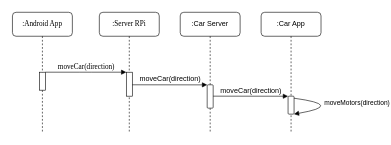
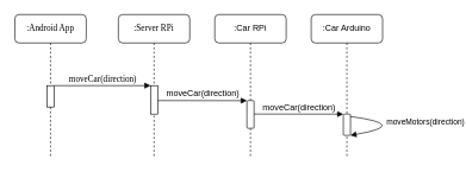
  <mxCell id="0" />
  <mxCell id="1" parent="0" />
  <mxCell id="2" value=":Server RPi" style="shape=umlLifeline;perimeter=lifelinePerimeter;whiteSpace=wrap;html=1;container=1;collapsible=0;recursiveResize=0;outlineConnect=0;rounded=1;shadow=0;comic=0;labelBackgroundColor=none;strokeColor=#000000;strokeWidth=1;fillColor=#FFFFFF;fontFamily=Verdana;fontSize=12;fontColor=#000000;align=center;" parent="1" vertex="1"><mxGeometry x="165" y="20" width="100" height="200" as="geometry" /></mxCell>
  <mxCell id="3" value="" style="html=1;points=[];perimeter=orthogonalPerimeter;rounded=0;shadow=0;comic=0;labelBackgroundColor=none;strokeColor=#000000;strokeWidth=1;fillColor=#FFFFFF;fontFamily=Verdana;fontSize=12;fontColor=#000000;align=center;" parent="2" vertex="1"><mxGeometry x="45" y="100" width="10" height="40" as="geometry" /></mxCell>
  <mxCell id="4" value=":Android App" style="shape=umlLifeline;perimeter=lifelinePerimeter;whiteSpace=wrap;html=1;container=1;collapsible=0;recursiveResize=0;outlineConnect=0;rounded=1;shadow=0;comic=0;labelBackgroundColor=none;strokeColor=#000000;strokeWidth=1;fillColor=#FFFFFF;fontFamily=Verdana;fontSize=12;fontColor=#000000;align=center;" parent="1" vertex="1"><mxGeometry x="20" y="20" width="100" height="200" as="geometry" /></mxCell>
  <mxCell id="5" value="" style="html=1;points=[];perimeter=orthogonalPerimeter;rounded=0;shadow=0;comic=0;labelBackgroundColor=none;strokeColor=#000000;strokeWidth=1;fillColor=#FFFFFF;fontFamily=Verdana;fontSize=12;fontColor=#000000;align=center;" parent="4" vertex="1"><mxGeometry x="45" y="100" width="10" height="30" as="geometry" /></mxCell>
  <mxCell id="6" value="moveCar(direction)" style="html=1;verticalAlign=bottom;endArrow=block;entryX=0;entryY=0;labelBackgroundColor=none;fontFamily=Verdana;fontSize=12;edgeStyle=elbowEdgeStyle;elbow=vertical;" parent="1" source="5" target="3" edge="1"><mxGeometry relative="1" as="geometry"><mxPoint x="205" y="130" as="sourcePoint" /></mxGeometry></mxCell>
- <mxCell id="7" value=":Car Server" style="shape=umlLifeline;perimeter=lifelinePerimeter;whiteSpace=wrap;html=1;container=1;collapsible=0;recursiveResize=0;outlineConnect=0;rounded=1;" vertex="1" parent="1"><mxGeometry x="300" y="20" width="100" height="200" as="geometry" /></mxCell>
+ <mxCell id="7" value=":Car RPi" style="shape=umlLifeline;perimeter=lifelinePerimeter;whiteSpace=wrap;html=1;container=1;collapsible=0;recursiveResize=0;outlineConnect=0;rounded=1;" vertex="1" parent="1"><mxGeometry x="300" y="20" width="100" height="200" as="geometry" /></mxCell>
  <mxCell id="8" value="" style="html=1;points=[];perimeter=orthogonalPerimeter;rounded=1;" vertex="1" parent="7"><mxGeometry x="45" y="121" width="10" height="39" as="geometry" /></mxCell>
  <mxCell id="9" value="&lt;font style=&quot;font-size: 12px&quot;&gt;moveCar(direction)&lt;/font&gt;" style="html=1;verticalAlign=bottom;endArrow=block;entryX=0;entryY=0.004;entryDx=0;entryDy=0;entryPerimeter=0;" edge="1" parent="1" target="8"><mxGeometry width="80" relative="1" as="geometry"><mxPoint x="220" y="141" as="sourcePoint" /><mxPoint x="388" y="136" as="targetPoint" /></mxGeometry></mxCell>
- <mxCell id="10" value=":Car App" style="shape=umlLifeline;perimeter=lifelinePerimeter;whiteSpace=wrap;html=1;container=1;collapsible=0;recursiveResize=0;outlineConnect=0;rounded=1;" vertex="1" parent="1"><mxGeometry x="435" y="20" width="100" height="200" as="geometry" /></mxCell>
+ <mxCell id="10" value=":Car Arduino" style="shape=umlLifeline;perimeter=lifelinePerimeter;whiteSpace=wrap;html=1;container=1;collapsible=0;recursiveResize=0;outlineConnect=0;rounded=1;" vertex="1" parent="1"><mxGeometry x="435" y="20" width="100" height="200" as="geometry" /></mxCell>
  <mxCell id="11" value="" style="html=1;points=[];perimeter=orthogonalPerimeter;rounded=1;" vertex="1" parent="10"><mxGeometry x="45" y="140" width="10" height="30" as="geometry" /></mxCell>
  <mxCell id="12" value="moveMotors(direction)" style="html=1;verticalAlign=bottom;endArrow=block;edgeStyle=orthogonalEdgeStyle;curved=1;exitX=0.981;exitY=0.113;exitDx=0;exitDy=0;exitPerimeter=0;entryX=0.981;entryY=1;entryDx=0;entryDy=0;entryPerimeter=0;" edge="1" parent="10" source="11" target="11"><mxGeometry x="-0.003" y="-21" width="80" relative="1" as="geometry"><mxPoint x="55" y="150" as="sourcePoint" /><mxPoint x="135" y="150" as="targetPoint" /><Array as="points"><mxPoint x="140" y="155" /></Array><mxPoint x="24" y="26" as="offset" /></mxGeometry></mxCell>
  <mxCell id="13" value="&lt;font style=&quot;font-size: 12px&quot;&gt;moveCar(direction)&lt;/font&gt;" style="html=1;verticalAlign=bottom;endArrow=block;entryX=0;entryY=0.004;entryDx=0;entryDy=0;entryPerimeter=0;" edge="1" parent="1" target="11"><mxGeometry width="80" relative="1" as="geometry"><mxPoint x="355" y="160" as="sourcePoint" /><mxPoint x="540" y="160" as="targetPoint" /></mxGeometry></mxCell>
